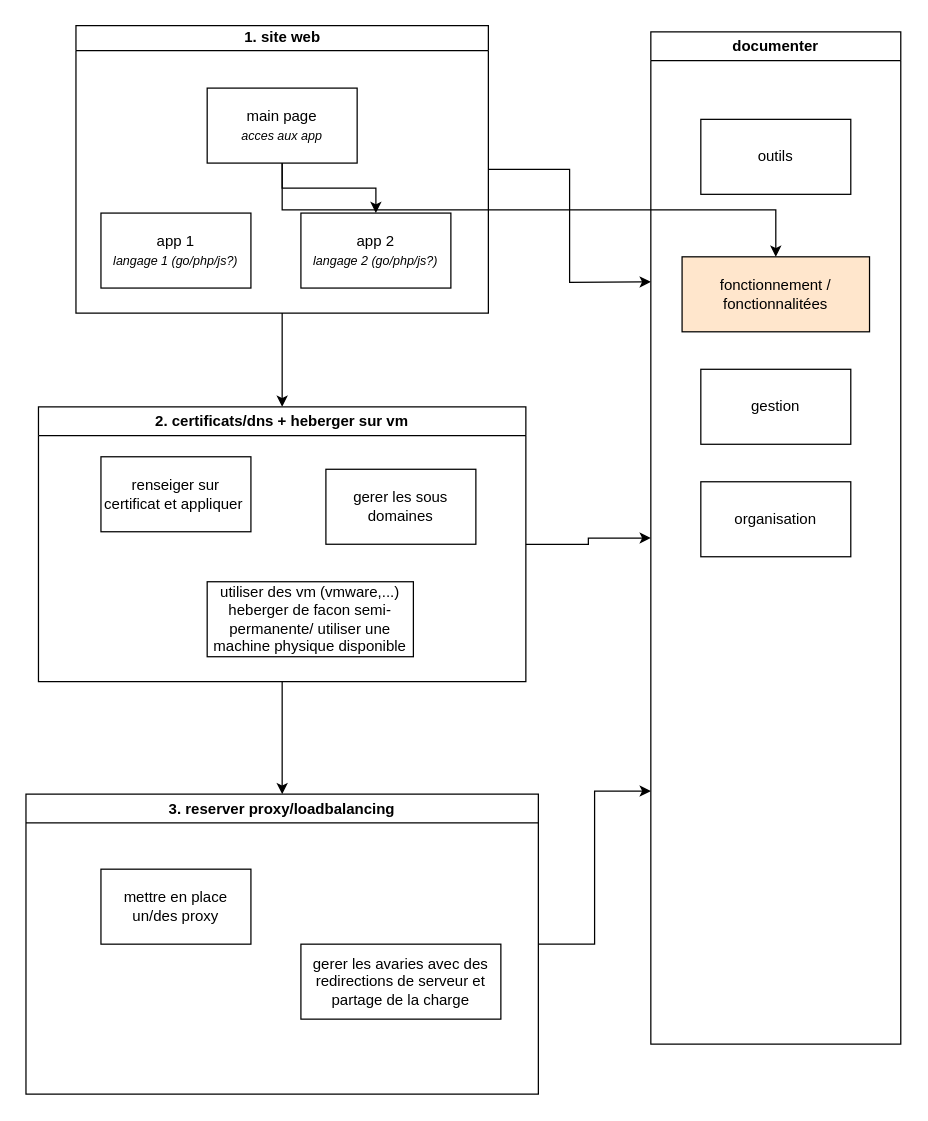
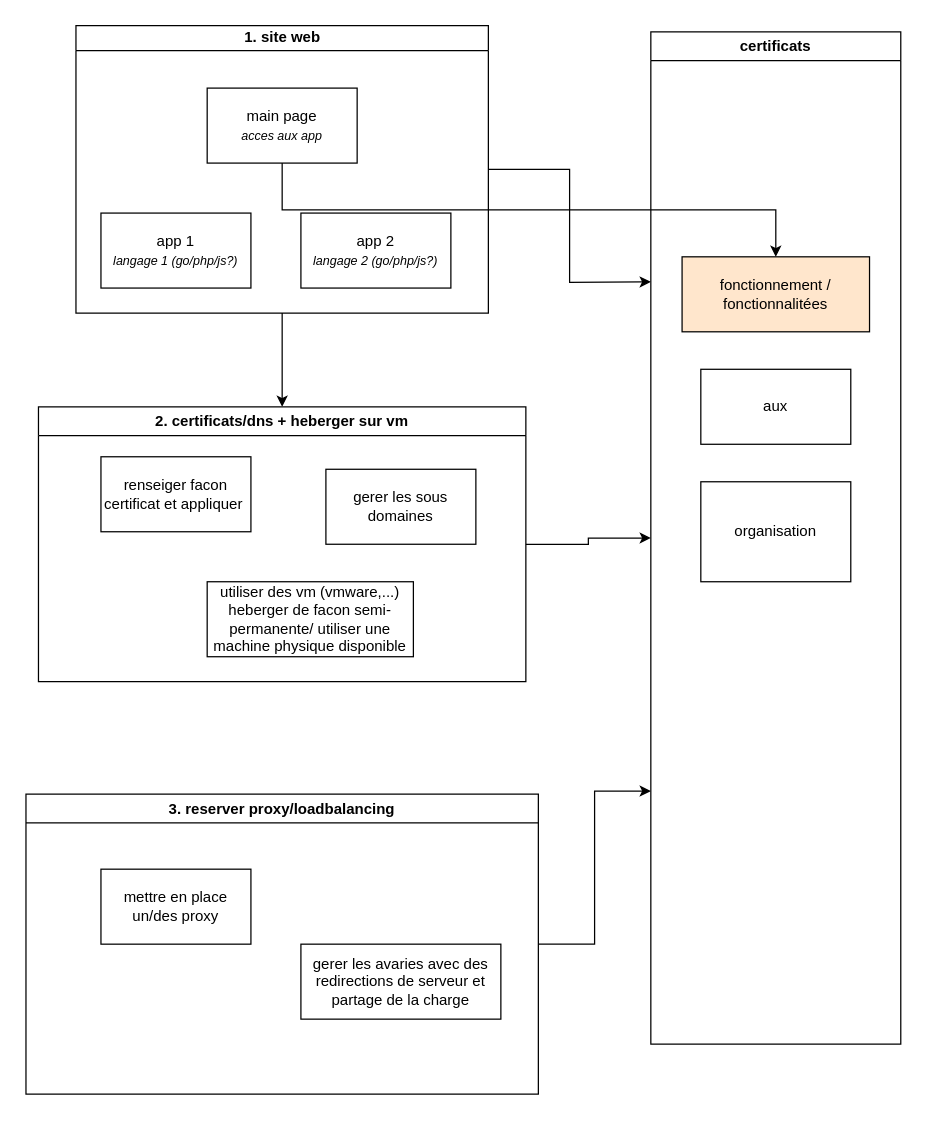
  <mxCell id="0" />
  <mxCell id="1" parent="0" />
  <mxCell id="2" style="edgeStyle=orthogonalEdgeStyle;rounded=0;orthogonalLoop=1;jettySize=auto;html=1;exitX=0.5;exitY=1;exitDx=0;exitDy=0;entryX=0.5;entryY=0;entryDx=0;entryDy=0;" edge="1" parent="1" source="4" target="12"><mxGeometry relative="1" as="geometry" /></mxCell>
  <mxCell id="3" style="edgeStyle=orthogonalEdgeStyle;rounded=0;orthogonalLoop=1;jettySize=auto;html=1;exitX=1;exitY=0.5;exitDx=0;exitDy=0;" edge="1" parent="1" source="4"><mxGeometry relative="1" as="geometry"><mxPoint x="520" y="225" as="targetPoint" /></mxGeometry></mxCell>
  <mxCell id="4" value="1. site web" style="swimlane;html=1;startSize=20;horizontal=1;containerType=tree;glass=0;" parent="1" vertex="1"><mxGeometry x="60" y="20" width="330" height="230" as="geometry" /></mxCell>
  <mxCell id="5" style="edgeStyle=orthogonalEdgeStyle;rounded=0;orthogonalLoop=1;jettySize=auto;html=1;exitX=0.5;exitY=1;exitDx=0;exitDy=0;" edge="1" parent="4" source="7" target="22"><mxGeometry relative="1" as="geometry" /></mxCell>
- <mxCell id="6" style="edgeStyle=orthogonalEdgeStyle;rounded=0;orthogonalLoop=1;jettySize=auto;html=1;exitX=0.5;exitY=1;exitDx=0;exitDy=0;entryX=0.5;entryY=0;entryDx=0;entryDy=0;" edge="1" parent="4" source="7" target="9"><mxGeometry relative="1" as="geometry" /></mxCell>
  <mxCell id="7" value="main page&lt;br&gt;&lt;i&gt;&lt;font style=&quot;font-size: 10px;&quot;&gt;acces aux app&lt;/font&gt;&lt;/i&gt;" style="rounded=0;whiteSpace=wrap;html=1;" vertex="1" parent="4"><mxGeometry x="105" y="50" width="120" height="60" as="geometry" /></mxCell>
  <mxCell id="8" value="app 1&lt;br&gt;&lt;i&gt;&lt;font style=&quot;font-size: 10px;&quot;&gt;langage 1 (go/php/js?)&lt;/font&gt;&lt;/i&gt;" style="rounded=0;whiteSpace=wrap;html=1;" vertex="1" parent="4"><mxGeometry x="20" y="150" width="120" height="60" as="geometry" /></mxCell>
  <mxCell id="9" value="app 2&lt;br&gt;&lt;i&gt;&lt;font style=&quot;font-size: 10px;&quot;&gt;langage 2 (go/php/js?)&lt;/font&gt;&lt;/i&gt;" style="rounded=0;whiteSpace=wrap;html=1;" vertex="1" parent="4"><mxGeometry x="180" y="150" width="120" height="60" as="geometry" /></mxCell>
- <mxCell id="10" style="edgeStyle=orthogonalEdgeStyle;rounded=0;orthogonalLoop=1;jettySize=auto;html=1;exitX=0.5;exitY=1;exitDx=0;exitDy=0;entryX=0.5;entryY=0;entryDx=0;entryDy=0;" edge="1" parent="1" source="12" target="17"><mxGeometry relative="1" as="geometry" /></mxCell>
  <mxCell id="11" style="edgeStyle=orthogonalEdgeStyle;rounded=0;orthogonalLoop=1;jettySize=auto;html=1;exitX=1;exitY=0.5;exitDx=0;exitDy=0;entryX=0;entryY=0.5;entryDx=0;entryDy=0;" edge="1" parent="1" source="12" target="20"><mxGeometry relative="1" as="geometry" /></mxCell>
  <mxCell id="12" value="2. certificats/dns + heberger sur vm" style="swimlane;whiteSpace=wrap;html=1;" vertex="1" parent="1"><mxGeometry x="30" y="325" width="390" height="220" as="geometry" /></mxCell>
- <mxCell id="13" value="renseiger sur certificat et appliquer&amp;nbsp;" style="rounded=0;whiteSpace=wrap;html=1;" vertex="1" parent="12"><mxGeometry x="50" y="40" width="120" height="60" as="geometry" /></mxCell>
+ <mxCell id="13" value="renseiger facon certificat et appliquer&amp;nbsp;" style="rounded=0;whiteSpace=wrap;html=1;" vertex="1" parent="12"><mxGeometry x="50" y="40" width="120" height="60" as="geometry" /></mxCell>
  <mxCell id="14" value="gerer les sous domaines" style="rounded=0;whiteSpace=wrap;html=1;" vertex="1" parent="12"><mxGeometry x="230" y="50" width="120" height="60" as="geometry" /></mxCell>
  <mxCell id="15" value="utiliser des vm (vmware,...)&lt;br&gt;heberger de facon semi-permanente/ utiliser une machine physique disponible" style="rounded=0;whiteSpace=wrap;html=1;" vertex="1" parent="12"><mxGeometry x="135" y="140" width="165" height="60" as="geometry" /></mxCell>
  <mxCell id="16" style="edgeStyle=orthogonalEdgeStyle;rounded=0;orthogonalLoop=1;jettySize=auto;html=1;exitX=1;exitY=0.5;exitDx=0;exitDy=0;entryX=0;entryY=0.75;entryDx=0;entryDy=0;" edge="1" parent="1" source="17" target="20"><mxGeometry relative="1" as="geometry" /></mxCell>
  <mxCell id="17" value="3. reserver proxy/loadbalancing" style="swimlane;whiteSpace=wrap;html=1;" vertex="1" parent="1"><mxGeometry x="20" y="635" width="410" height="240" as="geometry" /></mxCell>
  <mxCell id="18" value="gerer les avaries avec des redirections de serveur et partage de la charge" style="rounded=0;whiteSpace=wrap;html=1;" vertex="1" parent="17"><mxGeometry x="220" y="120" width="160" height="60" as="geometry" /></mxCell>
  <mxCell id="19" value="mettre en place un/des proxy" style="rounded=0;whiteSpace=wrap;html=1;" vertex="1" parent="17"><mxGeometry x="60" y="60" width="120" height="60" as="geometry" /></mxCell>
- <mxCell id="20" value="documenter" style="swimlane;whiteSpace=wrap;html=1;" vertex="1" parent="1"><mxGeometry x="520" y="25" width="200" height="810" as="geometry" /></mxCell>
- <mxCell id="21" value="outils" style="rounded=0;whiteSpace=wrap;html=1;" vertex="1" parent="20"><mxGeometry x="40" y="70" width="120" height="60" as="geometry" /></mxCell>
+ <mxCell id="20" value="certificats" style="swimlane;whiteSpace=wrap;html=1;" vertex="1" parent="1"><mxGeometry x="520" y="25" width="200" height="810" as="geometry" /></mxCell>
  <mxCell id="22" value="fonctionnement / fonctionnalitées" style="rounded=0;whiteSpace=wrap;html=1;fillColor=#ffe6cc;" vertex="1" parent="20"><mxGeometry x="25" y="180" width="150" height="60" as="geometry" /></mxCell>
- <mxCell id="23" value="gestion" style="rounded=0;whiteSpace=wrap;html=1;" vertex="1" parent="20"><mxGeometry x="40" y="270" width="120" height="60" as="geometry" /></mxCell>
- <mxCell id="24" value="organisation" style="rounded=0;whiteSpace=wrap;html=1;" vertex="1" parent="20"><mxGeometry x="40" y="360" width="120" height="60" as="geometry" /></mxCell>
+ <mxCell id="23" value="aux" style="rounded=0;whiteSpace=wrap;html=1;" vertex="1" parent="20"><mxGeometry x="40" y="270" width="120" height="60" as="geometry" /></mxCell>
+ <mxCell id="24" value="organisation" style="rounded=0;whiteSpace=wrap;html=1;" vertex="1" parent="20"><mxGeometry x="40" y="360" width="120" height="80" as="geometry" /></mxCell>
